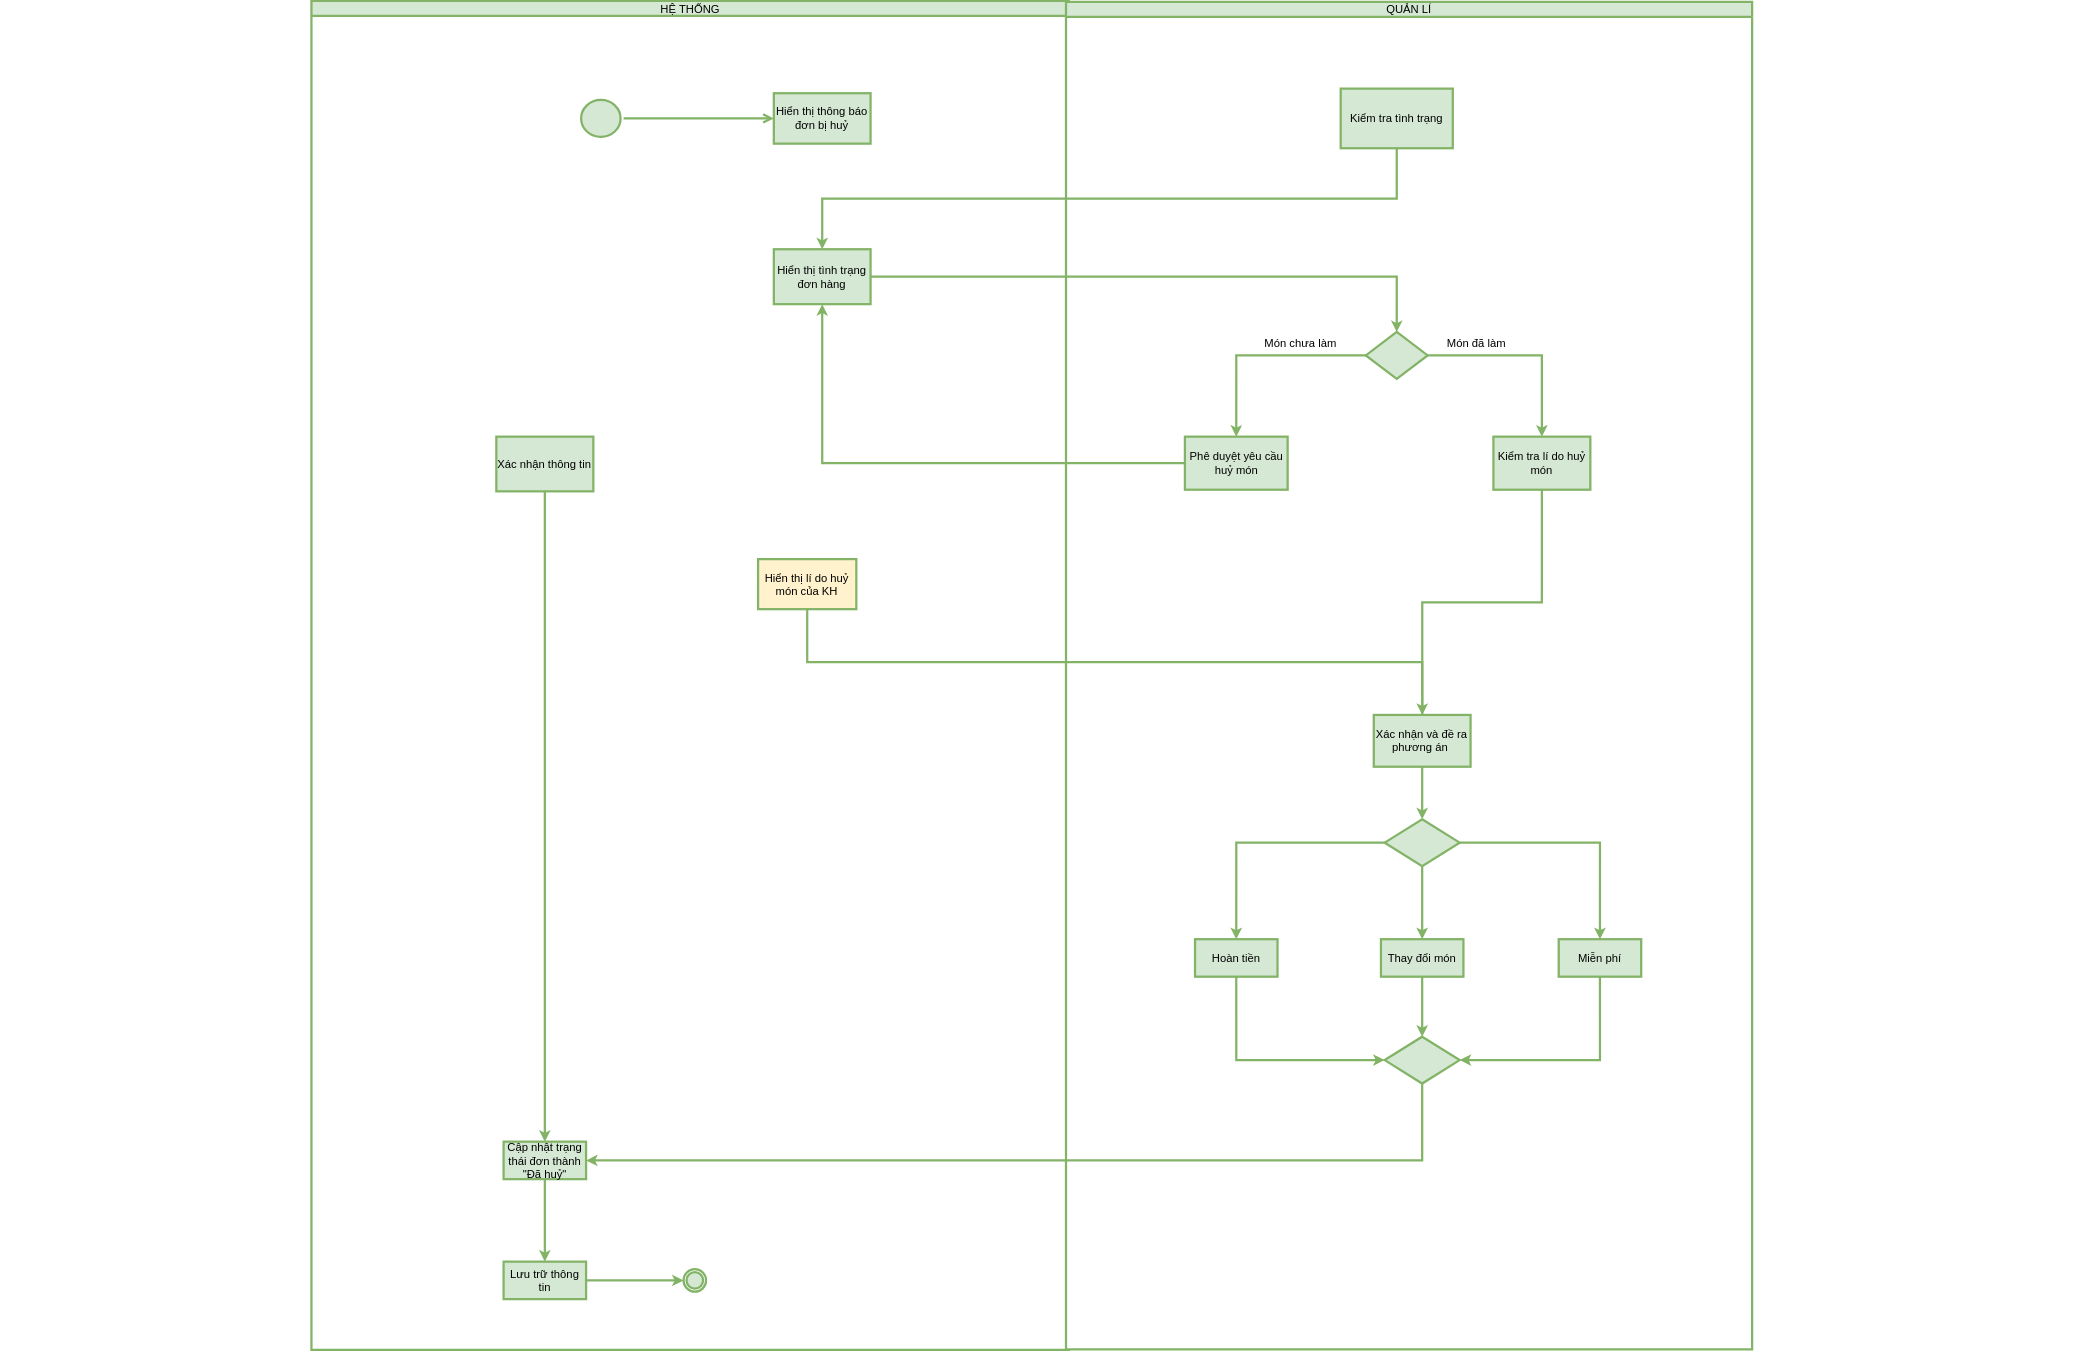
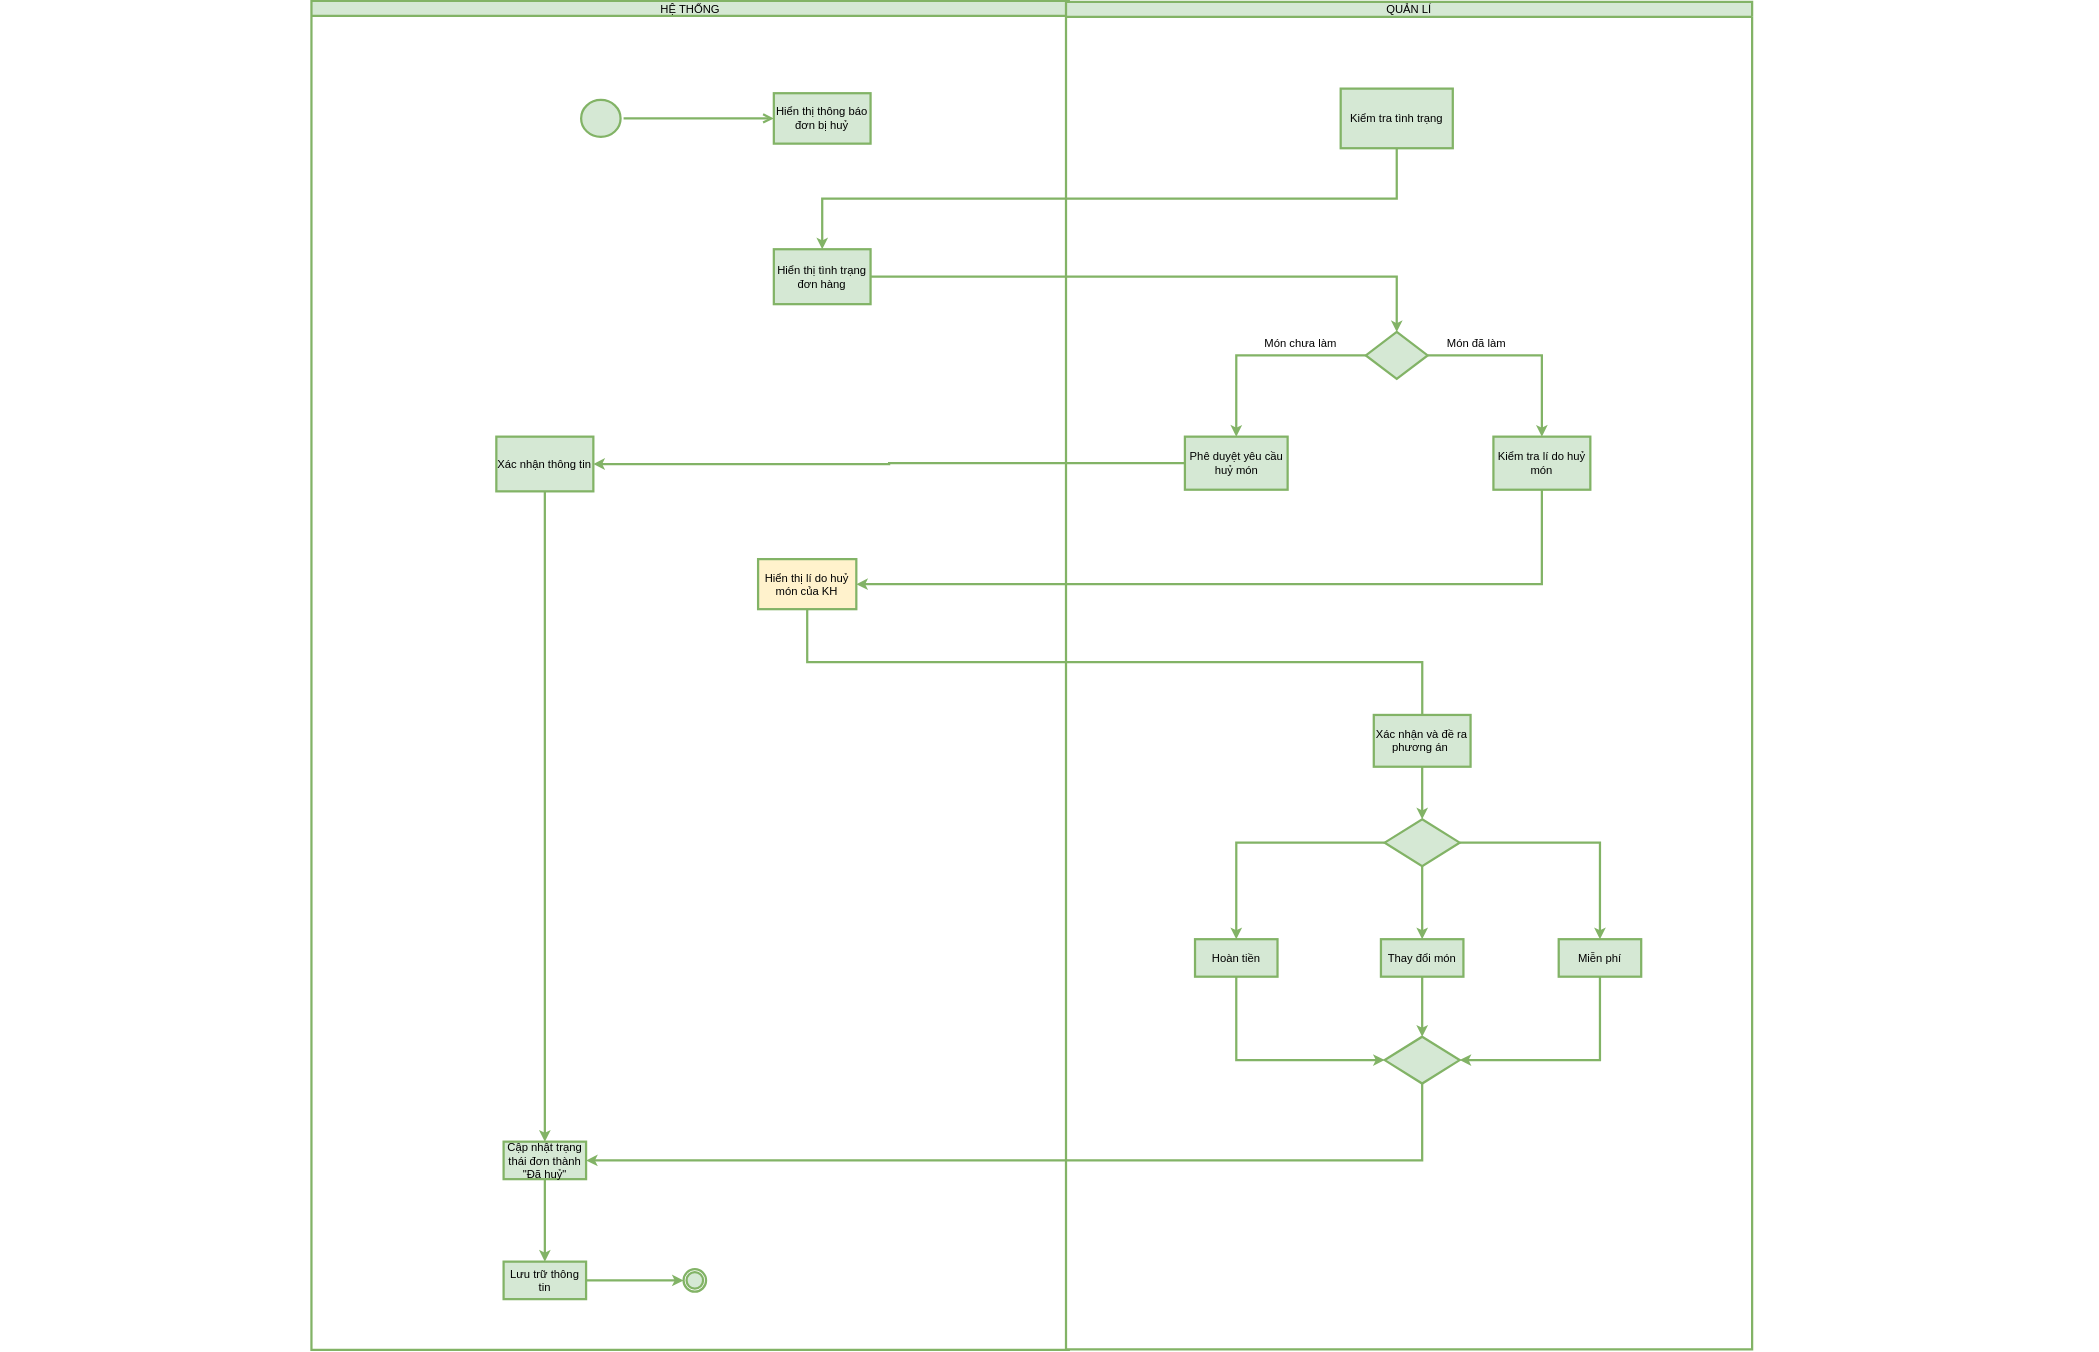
  <mxCell id="0" />
  <mxCell id="1" parent="0" />
  <mxCell id="2" value="HỆ THỐNG" style="swimlane;html=1;startSize=20;fontStyle=0;collapsible=0;horizontal=0;swimlaneLine=1;swimlaneFillColor=#ffffff;strokeWidth=3;whiteSpace=wrap;rotation=90;fontSize=15;fillColor=#d5e8d4;strokeColor=#82b366;" vertex="1" parent="1"><mxGeometry x="20.38" y="298.13" width="1798.75" height="1010" as="geometry" /></mxCell>
  <mxCell id="3" value="" style="ellipse;html=1;shape=startState;fillColor=#d5e8d4;strokeColor=#82b366;fontSize=15;strokeWidth=3;" vertex="1" parent="2"><mxGeometry x="750" y="-266.32" width="60.62" height="57.25" as="geometry" /></mxCell>
  <mxCell id="4" value="Hiển thị thông báo đơn bị huỷ" style="html=1;whiteSpace=wrap;fontSize=15;strokeWidth=3;fillColor=#d5e8d4;strokeColor=#82b366;" vertex="1" parent="2"><mxGeometry x="1011" y="-271.32" width="129" height="67.25" as="geometry" /></mxCell>
  <mxCell id="5" value="" style="edgeStyle=orthogonalEdgeStyle;html=1;verticalAlign=bottom;endArrow=open;endSize=8;strokeColor=#82b366;rounded=0;fontSize=15;strokeWidth=3;fillColor=#d5e8d4;" edge="1" parent="2" source="3" target="4"><mxGeometry relative="1" as="geometry"><mxPoint x="731" y="-246.5" as="targetPoint" /></mxGeometry></mxCell>
  <mxCell id="6" value="Hiển thị lí do huỷ món của KH" style="html=1;whiteSpace=wrap;fontSize=15;strokeWidth=3;fillColor=#fff2cc;strokeColor=#82b366;" vertex="1" parent="2"><mxGeometry x="990" y="350" width="131" height="66.75" as="geometry" /></mxCell>
  <mxCell id="7" style="edgeStyle=orthogonalEdgeStyle;rounded=0;orthogonalLoop=1;jettySize=auto;html=1;entryX=0.5;entryY=0;entryDx=0;entryDy=0;fontSize=15;strokeWidth=3;fillColor=#d5e8d4;strokeColor=#82b366;" edge="1" parent="2" source="8" target="10"><mxGeometry relative="1" as="geometry" /></mxCell>
  <mxCell id="8" value="Cập nhật trạng thái đơn thành &quot;Đã huỷ&quot;" style="html=1;whiteSpace=wrap;fontSize=15;strokeWidth=3;fillColor=#d5e8d4;strokeColor=#82b366;" vertex="1" parent="2"><mxGeometry x="650.62" y="1126.87" width="110" height="50" as="geometry" /></mxCell>
  <mxCell id="9" style="edgeStyle=orthogonalEdgeStyle;rounded=0;orthogonalLoop=1;jettySize=auto;html=1;exitX=1;exitY=0.5;exitDx=0;exitDy=0;entryX=0;entryY=0.5;entryDx=0;entryDy=0;fontSize=15;strokeWidth=3;fillColor=#d5e8d4;strokeColor=#82b366;" edge="1" parent="2" source="10" target="11"><mxGeometry relative="1" as="geometry" /></mxCell>
  <mxCell id="10" value="Lưu trữ thông tin" style="html=1;whiteSpace=wrap;fontSize=15;strokeWidth=3;fillColor=#d5e8d4;strokeColor=#82b366;" vertex="1" parent="2"><mxGeometry x="650.62" y="1286.87" width="110" height="50" as="geometry" /></mxCell>
  <mxCell id="11" value="" style="ellipse;html=1;shape=endState;fillColor=#d5e8d4;strokeColor=#82b366;fontSize=15;strokeWidth=3;" vertex="1" parent="2"><mxGeometry x="890.62" y="1296.87" width="30" height="30" as="geometry" /></mxCell>
  <mxCell id="12" style="edgeStyle=orthogonalEdgeStyle;rounded=0;orthogonalLoop=1;jettySize=auto;html=1;exitX=0.5;exitY=1;exitDx=0;exitDy=0;entryX=0.5;entryY=0;entryDx=0;entryDy=0;fontSize=15;strokeWidth=3;fillColor=#d5e8d4;strokeColor=#82b366;" edge="1" parent="2" source="13" target="8"><mxGeometry relative="1" as="geometry" /></mxCell>
  <mxCell id="13" value="Xác nhận thông tin" style="html=1;whiteSpace=wrap;fontSize=15;strokeWidth=3;fillColor=#d5e8d4;strokeColor=#82b366;" vertex="1" parent="2"><mxGeometry x="640.93" y="186.69" width="129.38" height="72.94" as="geometry" /></mxCell>
  <mxCell id="14" value="Hiển thị tình trạng đơn hàng" style="html=1;whiteSpace=wrap;fontSize=15;strokeWidth=3;fillColor=#d5e8d4;strokeColor=#82b366;" vertex="1" parent="2"><mxGeometry x="1011" y="-63.25" width="129" height="73.25" as="geometry" /></mxCell>
  <mxCell id="15" value="QUẢN LÍ" style="swimlane;html=1;startSize=20;fontStyle=0;collapsible=0;horizontal=0;swimlaneLine=1;swimlaneFillColor=#ffffff;strokeWidth=3;whiteSpace=wrap;rotation=90;fontSize=15;fillColor=#d5e8d4;strokeColor=#82b366;" vertex="1" parent="1"><mxGeometry x="980.07" y="345.94" width="1796.87" height="915" as="geometry" /></mxCell>
  <mxCell id="16" value="Kiểm tra tình trạng" style="html=1;whiteSpace=wrap;fontSize=15;strokeWidth=3;fillColor=#d5e8d4;strokeColor=#82b366;" vertex="1" parent="15"><mxGeometry x="807.25" y="-325.26" width="149.5" height="79.5" as="geometry" /></mxCell>
  <mxCell id="17" style="edgeStyle=orthogonalEdgeStyle;rounded=0;orthogonalLoop=1;jettySize=auto;html=1;entryX=0.5;entryY=0;entryDx=0;entryDy=0;fontSize=15;strokeWidth=3;fillColor=#d5e8d4;strokeColor=#82b366;" edge="1" parent="15" source="19" target="20"><mxGeometry relative="1" as="geometry" /></mxCell>
  <mxCell id="18" style="edgeStyle=orthogonalEdgeStyle;rounded=0;orthogonalLoop=1;jettySize=auto;html=1;exitX=1;exitY=0.5;exitDx=0;exitDy=0;entryX=0.5;entryY=0;entryDx=0;entryDy=0;fontSize=15;strokeWidth=3;fillColor=#d5e8d4;strokeColor=#82b366;" edge="1" parent="15" source="19" target="21"><mxGeometry relative="1" as="geometry"><mxPoint x="1020.5" y="-80.5" as="targetPoint" /></mxGeometry></mxCell>
  <mxCell id="19" value="" style="rhombus;whiteSpace=wrap;html=1;fontSize=15;strokeWidth=3;fillColor=#d5e8d4;strokeColor=#82b366;" vertex="1" parent="15"><mxGeometry x="840.75" y="-0.75" width="82.5" height="62.5" as="geometry" /></mxCell>
  <mxCell id="20" value="Phê duyệt yêu cầu huỷ món" style="html=1;whiteSpace=wrap;fontSize=15;strokeWidth=3;fillColor=#d5e8d4;strokeColor=#82b366;" vertex="1" parent="15"><mxGeometry x="599.5" y="138.88" width="137" height="70.75" as="geometry" /></mxCell>
  <mxCell id="21" value="Kiểm tra lí do huỷ món" style="html=1;whiteSpace=wrap;fontSize=15;strokeWidth=3;fillColor=#d5e8d4;strokeColor=#82b366;" vertex="1" parent="15"><mxGeometry x="1010.93" y="138.88" width="129.25" height="70.75" as="geometry" /></mxCell>
  <mxCell id="22" value="Món đã làm" style="text;html=1;align=center;verticalAlign=middle;whiteSpace=wrap;rounded=0;fontSize=15;strokeWidth=3;" vertex="1" parent="15"><mxGeometry x="925.5" y="-0.75" width="124.5" height="30" as="geometry" /></mxCell>
  <mxCell id="23" value="Món chưa làm" style="text;html=1;align=center;verticalAlign=middle;whiteSpace=wrap;rounded=0;fontSize=15;strokeWidth=3;" vertex="1" parent="15"><mxGeometry x="680" y="-0.75" width="148.25" height="30" as="geometry" /></mxCell>
  <mxCell id="24" style="edgeStyle=orthogonalEdgeStyle;rounded=0;orthogonalLoop=1;jettySize=auto;html=1;exitX=0.5;exitY=1;exitDx=0;exitDy=0;entryX=0.5;entryY=0;entryDx=0;entryDy=0;fontSize=15;strokeWidth=3;fillColor=#d5e8d4;strokeColor=#82b366;" edge="1" parent="15" source="25" target="29"><mxGeometry relative="1" as="geometry" /></mxCell>
  <mxCell id="25" value="Xác nhận và đề ra phương án&amp;nbsp;" style="html=1;whiteSpace=wrap;fontSize=15;strokeWidth=3;fillColor=#d5e8d4;strokeColor=#82b366;" vertex="1" parent="15"><mxGeometry x="851.39" y="510" width="129.07" height="69.06" as="geometry" /></mxCell>
  <mxCell id="26" style="edgeStyle=orthogonalEdgeStyle;rounded=0;orthogonalLoop=1;jettySize=auto;html=1;exitX=0.5;exitY=1;exitDx=0;exitDy=0;entryX=0.5;entryY=0;entryDx=0;entryDy=0;fontSize=15;strokeWidth=3;fillColor=#d5e8d4;strokeColor=#82b366;" edge="1" parent="15" source="29" target="33"><mxGeometry relative="1" as="geometry" /></mxCell>
  <mxCell id="27" style="edgeStyle=orthogonalEdgeStyle;rounded=0;orthogonalLoop=1;jettySize=auto;html=1;exitX=0;exitY=0.5;exitDx=0;exitDy=0;entryX=0.5;entryY=0;entryDx=0;entryDy=0;fontSize=15;strokeWidth=3;fillColor=#d5e8d4;strokeColor=#82b366;" edge="1" parent="15" source="29" target="31"><mxGeometry relative="1" as="geometry" /></mxCell>
  <mxCell id="28" style="edgeStyle=orthogonalEdgeStyle;rounded=0;orthogonalLoop=1;jettySize=auto;html=1;exitX=1;exitY=0.5;exitDx=0;exitDy=0;entryX=0.5;entryY=0;entryDx=0;entryDy=0;fontSize=15;strokeWidth=3;fillColor=#d5e8d4;strokeColor=#82b366;" edge="1" parent="15" source="29" target="35"><mxGeometry relative="1" as="geometry" /></mxCell>
  <mxCell id="29" value="" style="rhombus;whiteSpace=wrap;html=1;fontSize=15;strokeWidth=3;fillColor=#d5e8d4;strokeColor=#82b366;" vertex="1" parent="15"><mxGeometry x="865.93" y="649.06" width="100" height="62.5" as="geometry" /></mxCell>
  <mxCell id="30" style="edgeStyle=orthogonalEdgeStyle;rounded=0;orthogonalLoop=1;jettySize=auto;html=1;exitX=0.5;exitY=1;exitDx=0;exitDy=0;entryX=0;entryY=0.5;entryDx=0;entryDy=0;fontSize=15;strokeWidth=3;fillColor=#d5e8d4;strokeColor=#82b366;" edge="1" parent="15" source="31" target="36"><mxGeometry relative="1" as="geometry" /></mxCell>
  <mxCell id="31" value="Hoàn tiền" style="html=1;whiteSpace=wrap;fontSize=15;strokeWidth=3;fillColor=#d5e8d4;strokeColor=#82b366;" vertex="1" parent="15"><mxGeometry x="613.0" y="809.06" width="110" height="50" as="geometry" /></mxCell>
  <mxCell id="32" style="edgeStyle=orthogonalEdgeStyle;rounded=0;orthogonalLoop=1;jettySize=auto;html=1;exitX=0.5;exitY=1;exitDx=0;exitDy=0;entryX=0.5;entryY=0;entryDx=0;entryDy=0;fontSize=15;strokeWidth=3;fillColor=#d5e8d4;strokeColor=#82b366;" edge="1" parent="15" source="33" target="36"><mxGeometry relative="1" as="geometry" /></mxCell>
  <mxCell id="33" value="Thay đổi món" style="html=1;whiteSpace=wrap;fontSize=15;strokeWidth=3;fillColor=#d5e8d4;strokeColor=#82b366;" vertex="1" parent="15"><mxGeometry x="860.93" y="809.06" width="110" height="50" as="geometry" /></mxCell>
  <mxCell id="34" style="edgeStyle=orthogonalEdgeStyle;rounded=0;orthogonalLoop=1;jettySize=auto;html=1;exitX=0.5;exitY=1;exitDx=0;exitDy=0;entryX=1;entryY=0.5;entryDx=0;entryDy=0;fontSize=15;strokeWidth=3;fillColor=#d5e8d4;strokeColor=#82b366;" edge="1" parent="15" source="35" target="36"><mxGeometry relative="1" as="geometry" /></mxCell>
  <mxCell id="35" value="Miễn phí" style="html=1;whiteSpace=wrap;fontSize=15;strokeWidth=3;fillColor=#d5e8d4;strokeColor=#82b366;" vertex="1" parent="15"><mxGeometry x="1098" y="809.06" width="110" height="50" as="geometry" /></mxCell>
  <mxCell id="36" value="" style="rhombus;whiteSpace=wrap;html=1;fontSize=15;strokeWidth=3;fillColor=#d5e8d4;strokeColor=#82b366;" vertex="1" parent="15"><mxGeometry x="865.93" y="939.06" width="100" height="62.5" as="geometry" /></mxCell>
- <mxCell id="37" style="edgeStyle=orthogonalEdgeStyle;rounded=0;orthogonalLoop=1;jettySize=auto;html=1;exitX=0.5;exitY=1;exitDx=0;exitDy=0;fontSize=15;strokeWidth=3;fillColor=#d5e8d4;strokeColor=#82b366;" edge="1" parent="1" source="21" target="25"><mxGeometry relative="1" as="geometry"><mxPoint x="1341" y="310" as="targetPoint" /></mxGeometry></mxCell>
+ <mxCell id="37" style="edgeStyle=orthogonalEdgeStyle;rounded=0;orthogonalLoop=1;jettySize=auto;html=1;exitX=0.5;exitY=1;exitDx=0;exitDy=0;entryX=1;entryY=0.5;entryDx=0;entryDy=0;fontSize=15;strokeWidth=3;fillColor=#d5e8d4;strokeColor=#82b366;" edge="1" parent="1" source="21" target="6"><mxGeometry relative="1" as="geometry"><mxPoint x="1341" y="310" as="targetPoint" /></mxGeometry></mxCell>
  <mxCell id="38" style="edgeStyle=orthogonalEdgeStyle;rounded=0;orthogonalLoop=1;jettySize=auto;html=1;exitX=0.5;exitY=1;exitDx=0;exitDy=0;fontSize=15;strokeWidth=3;fillColor=#d5e8d4;strokeColor=#82b366;endArrow=none;" edge="1" parent="1" source="6" target="25"><mxGeometry relative="1" as="geometry" /></mxCell>
- <mxCell id="39" style="edgeStyle=orthogonalEdgeStyle;rounded=0;orthogonalLoop=1;jettySize=auto;html=1;exitX=0;exitY=0.5;exitDx=0;exitDy=0;fontSize=15;strokeWidth=3;fillColor=#d5e8d4;strokeColor=#82b366;" edge="1" parent="1" source="20" target="14"><mxGeometry relative="1" as="geometry"><mxPoint x="941" y="-202.692" as="targetPoint" /></mxGeometry></mxCell>
+ <mxCell id="39" style="edgeStyle=orthogonalEdgeStyle;rounded=0;orthogonalLoop=1;jettySize=auto;html=1;exitX=0;exitY=0.5;exitDx=0;exitDy=0;entryX=1;entryY=0.5;entryDx=0;entryDy=0;fontSize=15;strokeWidth=3;fillColor=#d5e8d4;strokeColor=#82b366;" edge="1" parent="1" source="20" target="13"><mxGeometry relative="1" as="geometry"><mxPoint x="941" y="-202.692" as="targetPoint" /></mxGeometry></mxCell>
  <mxCell id="40" style="edgeStyle=orthogonalEdgeStyle;rounded=0;orthogonalLoop=1;jettySize=auto;html=1;exitX=0.5;exitY=1;exitDx=0;exitDy=0;entryX=1;entryY=0.5;entryDx=0;entryDy=0;fontSize=15;strokeWidth=3;fillColor=#d5e8d4;strokeColor=#82b366;" edge="1" parent="1" source="36" target="8"><mxGeometry relative="1" as="geometry"><mxPoint x="1301" y="1045" as="targetPoint" /></mxGeometry></mxCell>
  <mxCell id="41" style="edgeStyle=orthogonalEdgeStyle;rounded=0;orthogonalLoop=1;jettySize=auto;html=1;exitX=0.5;exitY=1;exitDx=0;exitDy=0;fontSize=15;strokeWidth=3;fillColor=#d5e8d4;strokeColor=#82b366;" edge="1" parent="1" source="16" target="14"><mxGeometry relative="1" as="geometry" /></mxCell>
  <mxCell id="42" style="edgeStyle=orthogonalEdgeStyle;rounded=0;orthogonalLoop=1;jettySize=auto;html=1;exitX=1;exitY=0.5;exitDx=0;exitDy=0;entryX=0.5;entryY=0;entryDx=0;entryDy=0;fontSize=15;strokeWidth=3;fillColor=#d5e8d4;strokeColor=#82b366;" edge="1" parent="1" source="14" target="19"><mxGeometry relative="1" as="geometry"><mxPoint x="1481" y="191.25" as="targetPoint" /></mxGeometry></mxCell>
